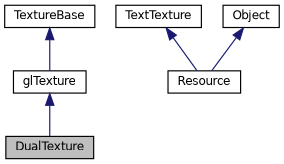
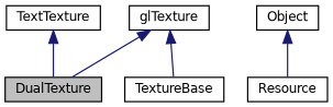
  digraph {
    node [color=black fillcolor=white fontname=Helvetica fontsize=10 shape=record style=filled]
    edge [color=midnightblue dir=back fontname=Helvetica fontsize=10 labelfontname=Helvetica labelfontsize=10 style=solid]
    n1 [fillcolor=grey75 fontcolor=black height=0.2 label=DualTexture width=0.4]
    n2 [height=0.2 label=TextTexture width=0.4]
    n3 [height=0.2 label=TextureBase width=0.4]
    n4 [height=0.2 label=glTexture width=0.4]
    n5 [height=0.2 label=Resource width=0.4]
    n6 [height=0.2 label=Object width=0.4]
-   n2 -> n5
-   n3 -> n4
+   n2 -> n1
+   n4 -> n3
    n4 -> n1
    n6 -> n5
  }
